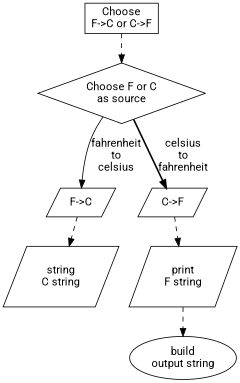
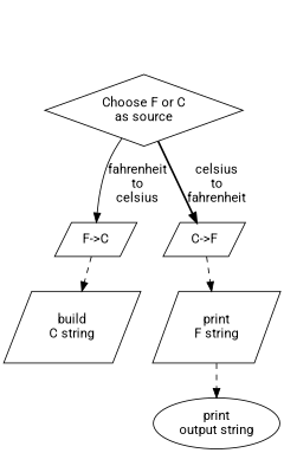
  digraph {
    fontname=Roboto
    node [fontname=Roboto shape=parallelogram]
    edge [fontname=Roboto style=dashed]
-   n1 [label="Choose\nF->C or C->F" shape=box]
    n2 [label="Choose F or C\nas source" shape=diamond]
    n3 [label="F->C"]
    n4 [label="C->F"]
-   n5 [label="string\nC string"]
+   n5 [label="build\nC string"]
    n6 [label="print\nF string"]
-   n7 [label="build\noutput string" shape=ellipse]
-   n1 -> n2
+   n7 [label="print\noutput string" shape=ellipse]
    n2 -> n3 [label="fahrenheit\nto\ncelsius" style=solid]
    n2 -> n4 [label="celsius\nto\nfahrenheit" style=bold]
    n3 -> n5
    n4 -> n6
    n6 -> n7
  }
